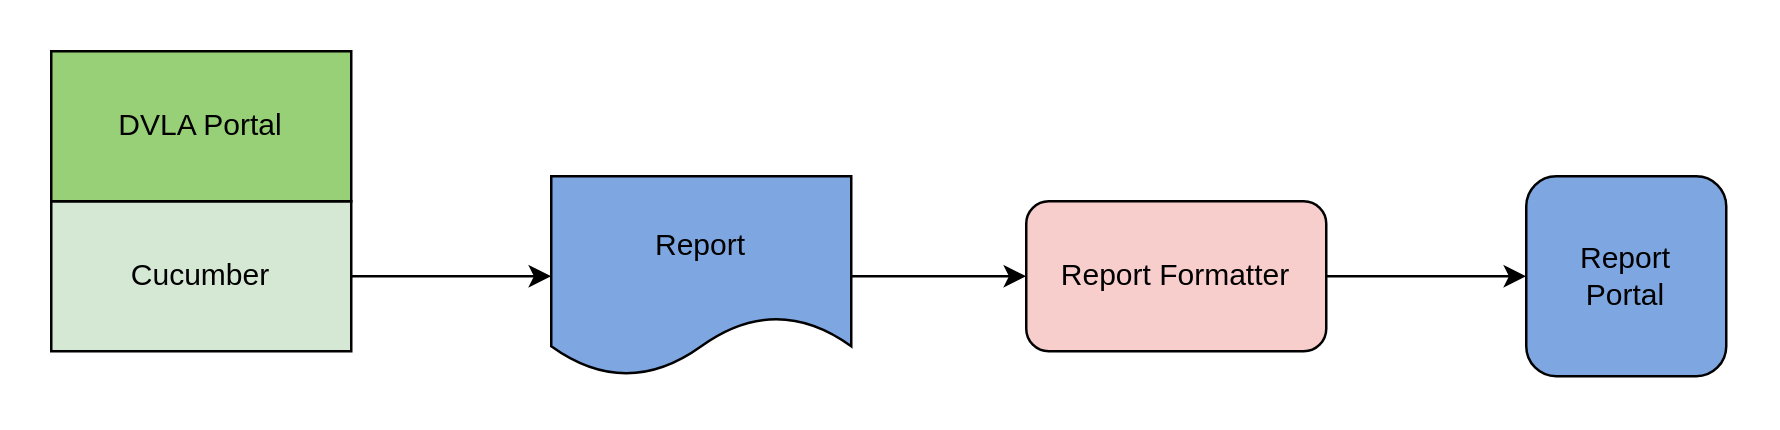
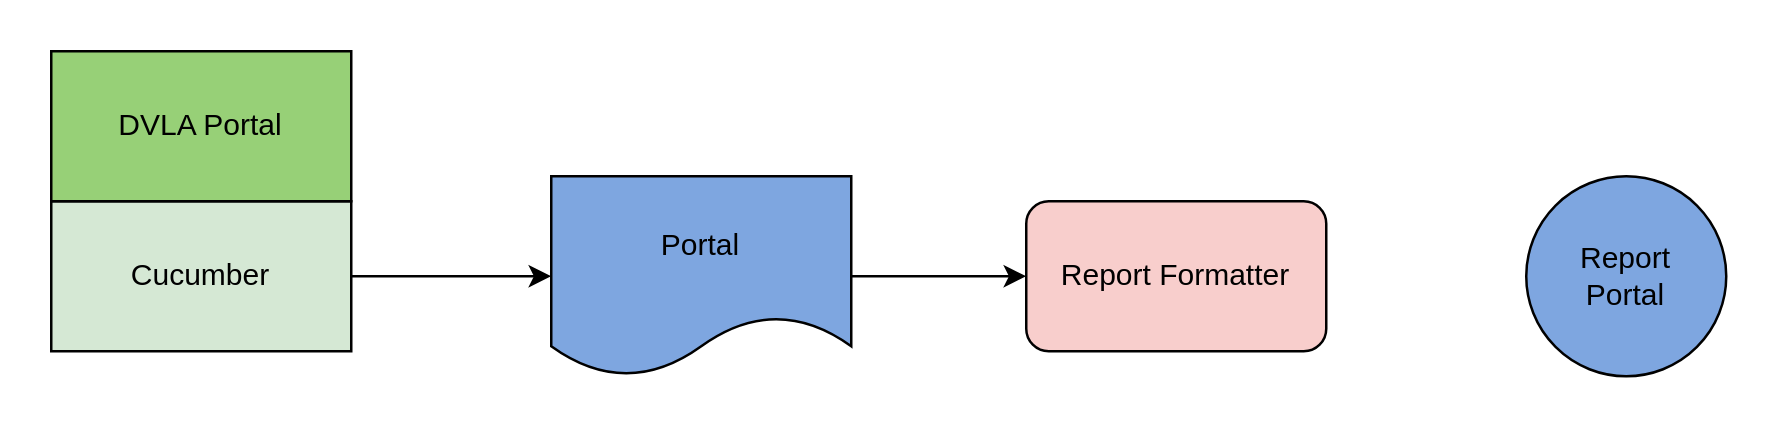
  <mxCell id="0" />
  <mxCell id="1" parent="0" />
  <mxCell id="2" style="edgeStyle=orthogonalEdgeStyle;rounded=0;orthogonalLoop=1;jettySize=auto;html=1;entryX=0;entryY=0.5;entryDx=0;entryDy=0;" parent="1" source="3" target="7" edge="1"><mxGeometry relative="1" as="geometry" /></mxCell>
  <mxCell id="3" value="Cucumber" style="rounded=0;whiteSpace=wrap;html=1;fillColor=#D5E8D4;" parent="1" vertex="1"><mxGeometry x="20" y="80" width="120" height="60" as="geometry" /></mxCell>
  <mxCell id="4" value="DVLA Portal" style="rounded=0;whiteSpace=wrap;html=1;fillColor=#97D077;" parent="1" vertex="1"><mxGeometry x="20" y="20" width="120" height="60" as="geometry" /></mxCell>
- <mxCell id="5" value="Report&lt;br&gt;Portal" style="whiteSpace=wrap;html=1;aspect=fixed;fillColor=#7EA6E0;rounded=1;" parent="1" vertex="1"><mxGeometry x="610" y="70" width="80" height="80" as="geometry" /></mxCell>
+ <mxCell id="5" value="Report&lt;br&gt;Portal" style="ellipse;whiteSpace=wrap;html=1;aspect=fixed;fillColor=#7EA6E0;" parent="1" vertex="1"><mxGeometry x="610" y="70" width="80" height="80" as="geometry" /></mxCell>
  <mxCell id="6" style="edgeStyle=orthogonalEdgeStyle;rounded=0;orthogonalLoop=1;jettySize=auto;html=1;" parent="1" source="7" target="9" edge="1"><mxGeometry relative="1" as="geometry" /></mxCell>
- <mxCell id="7" value="Report" style="shape=document;whiteSpace=wrap;html=1;boundedLbl=1;fillColor=#7EA6E0;" parent="1" vertex="1"><mxGeometry x="220" y="70" width="120" height="80" as="geometry" /></mxCell>
- <mxCell id="8" style="edgeStyle=orthogonalEdgeStyle;rounded=0;orthogonalLoop=1;jettySize=auto;html=1;entryX=0;entryY=0.5;entryDx=0;entryDy=0;" parent="1" source="9" target="5" edge="1"><mxGeometry relative="1" as="geometry" /></mxCell>
+ <mxCell id="7" value="Portal" style="shape=document;whiteSpace=wrap;html=1;boundedLbl=1;fillColor=#7EA6E0;" parent="1" vertex="1"><mxGeometry x="220" y="70" width="120" height="80" as="geometry" /></mxCell>
  <mxCell id="9" value="Report Formatter" style="rounded=1;whiteSpace=wrap;html=1;fillColor=#F8CECC;" parent="1" vertex="1"><mxGeometry x="410" y="80" width="120" height="60" as="geometry" /></mxCell>
